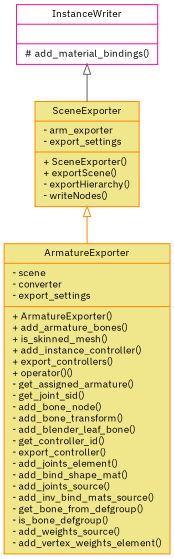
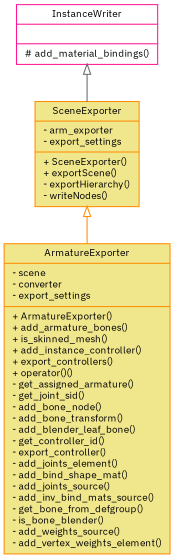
  digraph {
    fontname="IBM Plex Sans"
    node [color=darkorange fillcolor=khaki fontname="IBM Plex Sans" fontsize=10 shape=record style=filled]
    edge [arrowtail=empty dir=back fontname="IBM Plex Sans" fontsize=10 labelfontname=Helvetica labelfontsize=10 style=solid]
    n1 [color=deeppink fillcolor=white fontcolor=black height=0.2 label="{InstanceWriter\n||# add_material_bindings()\l}" width=0.4]
    n2 [height=0.2 label="{SceneExporter\n|- arm_exporter\l- export_settings\l|+ SceneExporter()\l+ exportScene()\l- exportHierarchy()\l- writeNodes()\l}" width=0.4]
-   n3 [height=0.2 label="{ArmatureExporter\n|- scene\l- converter\l- export_settings\l|+ ArmatureExporter()\l+ add_armature_bones()\l+ is_skinned_mesh()\l+ add_instance_controller()\l+ export_controllers()\l+ operator()()\l- get_assigned_armature()\l- get_joint_sid()\l- add_bone_node()\l- add_bone_transform()\l- add_blender_leaf_bone()\l- get_controller_id()\l- export_controller()\l- add_joints_element()\l- add_bind_shape_mat()\l- add_joints_source()\l- add_inv_bind_mats_source()\l- get_bone_from_defgroup()\l- is_bone_defgroup()\l- add_weights_source()\l- add_vertex_weights_element()\l}" width=0.4]
+   n3 [height=0.2 label="{ArmatureExporter\n|- scene\l- converter\l- export_settings\l|+ ArmatureExporter()\l+ add_armature_bones()\l+ is_skinned_mesh()\l+ add_instance_controller()\l+ export_controllers()\l+ operator()()\l- get_assigned_armature()\l- get_joint_sid()\l- add_bone_node()\l- add_bone_transform()\l- add_blender_leaf_bone()\l- get_controller_id()\l- export_controller()\l- add_joints_element()\l- add_bind_shape_mat()\l- add_joints_source()\l- add_inv_bind_mats_source()\l- get_bone_from_defgroup()\l- is_bone_blender()\l- add_weights_source()\l- add_vertex_weights_element()\l}" width=0.4]
    n1 -> n2 [color=gray40]
    n2 -> n3 [color=darkorange]
  }
